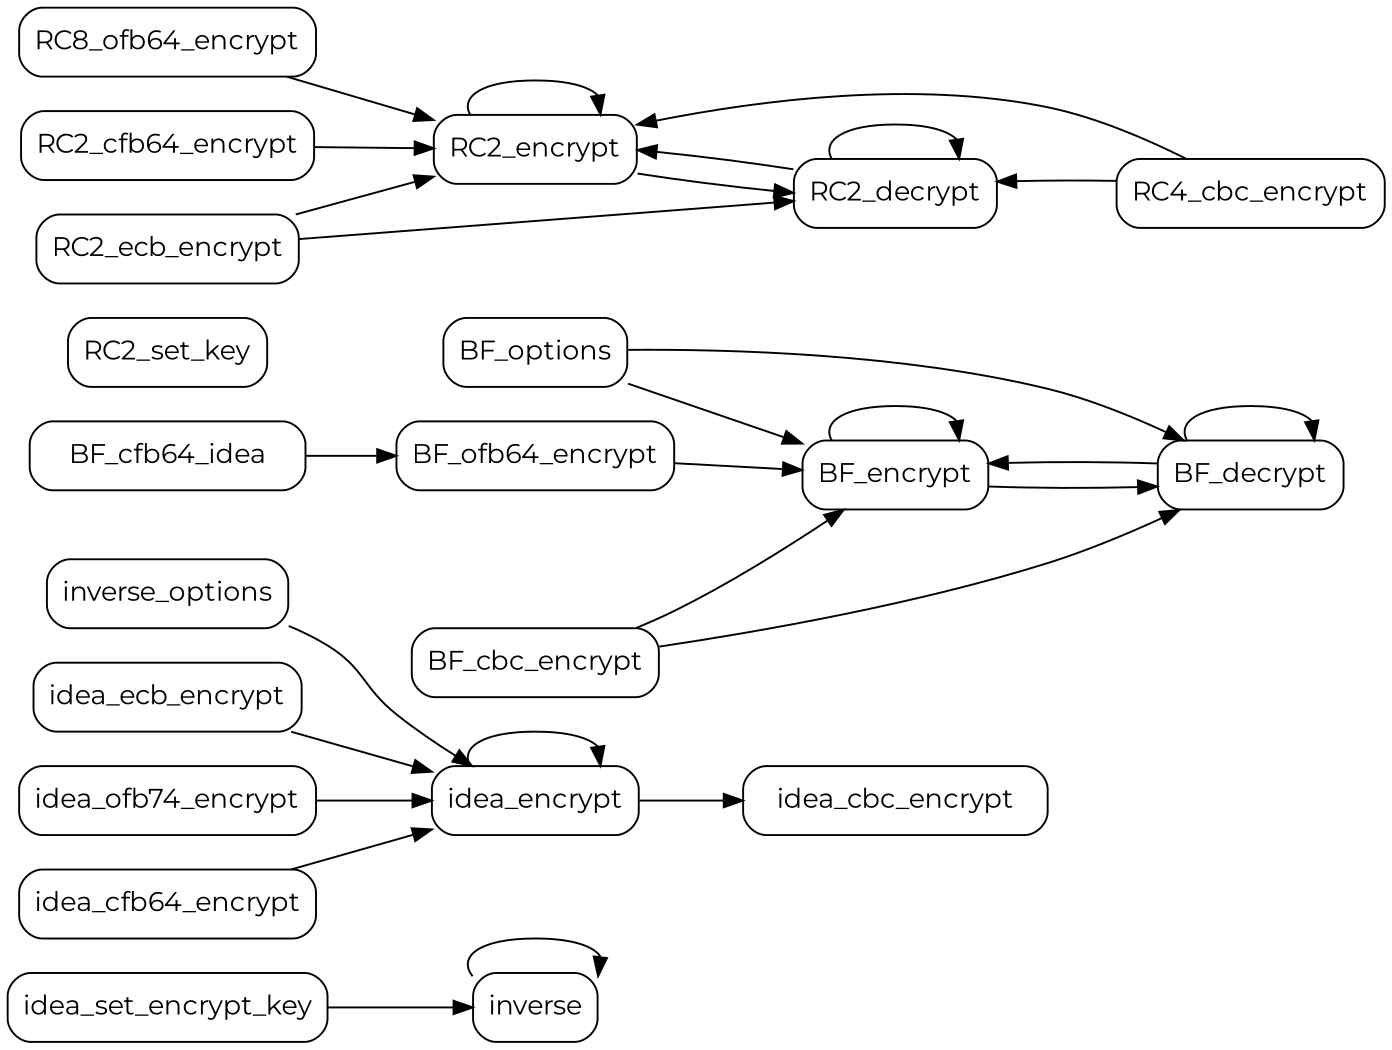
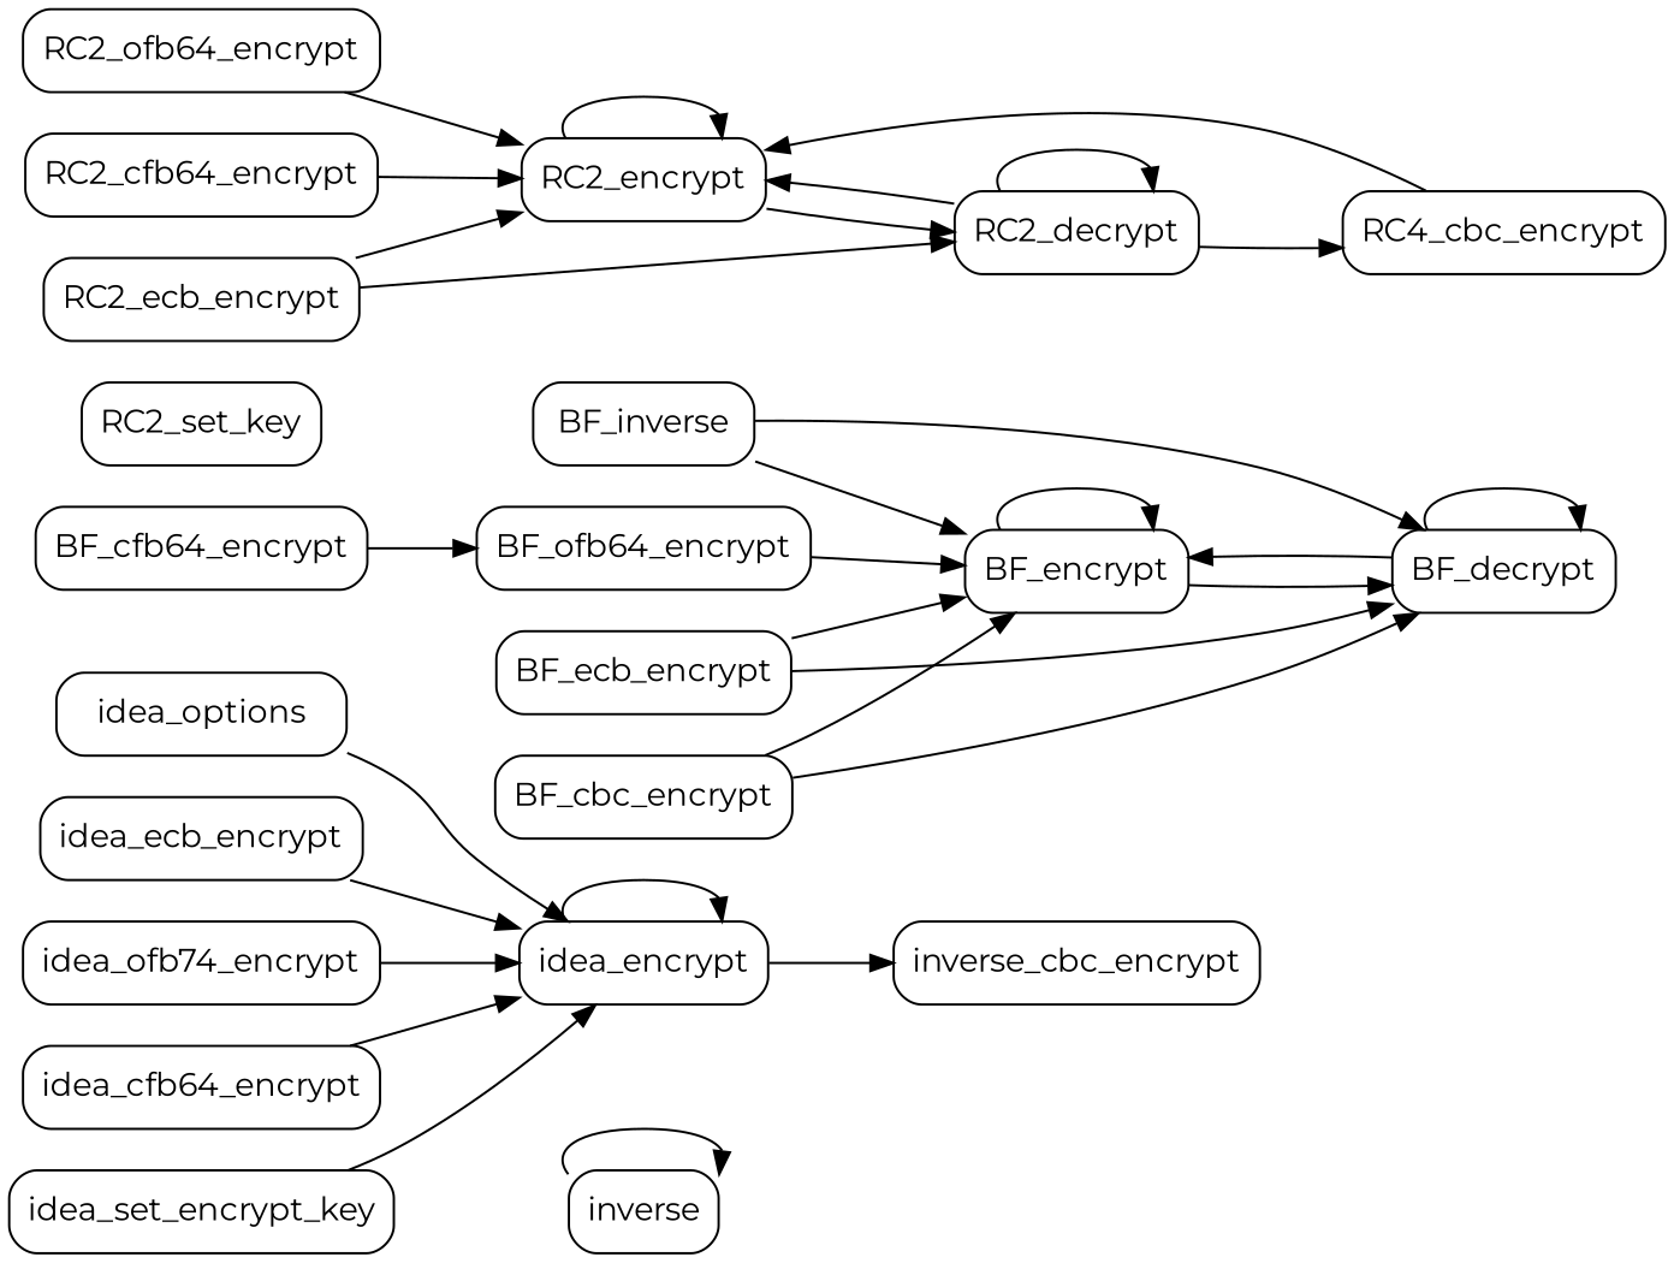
  digraph {
    fontname=Montserrat
    rankdir=LR
    node [fontname=Montserrat shape=box style=rounded]
    edge [fontname=Montserrat]
-   idea_options [label=inverse_options]
+   idea_options
    idea_encrypt
-   idea_cbc_encrypt
+   idea_cbc_encrypt [label=inverse_cbc_encrypt]
    idea_ecb_encrypt
    n5 [label=idea_ofb74_encrypt]
    idea_cfb64_encrypt
    idea_set_encrypt_key
    inverse
-   BF_cfb64_encrypt [label=BF_cfb64_idea]
+   BF_cfb64_encrypt
    BF_ofb64_encrypt
    BF_encrypt
    BF_decrypt
-   BF_options
+   BF_options [label=BF_inverse]
+   BF_ecb_encrypt
    BF_cbc_encrypt
    RC2_set_key
-   RC2_ofb64_encrypt [label=RC8_ofb64_encrypt]
+   RC2_ofb64_encrypt
    RC2_encrypt
    RC2_decrypt
    RC2_cfb64_encrypt
    RC2_ecb_encrypt
    n22 [label=RC4_cbc_encrypt]
    idea_options -> idea_encrypt
    idea_encrypt -> idea_encrypt
    idea_encrypt -> idea_cbc_encrypt
    idea_ecb_encrypt -> idea_encrypt
    n5 -> idea_encrypt
    idea_cfb64_encrypt -> idea_encrypt
-   idea_set_encrypt_key -> inverse
+   idea_set_encrypt_key -> idea_encrypt
    inverse -> inverse
    BF_cfb64_encrypt -> BF_ofb64_encrypt
    BF_ofb64_encrypt -> BF_encrypt
    BF_encrypt -> BF_encrypt
    BF_encrypt -> BF_decrypt
    BF_decrypt -> BF_encrypt
    BF_decrypt -> BF_decrypt
    BF_options -> BF_encrypt
    BF_options -> BF_decrypt
+   BF_ecb_encrypt -> BF_encrypt
+   BF_ecb_encrypt -> BF_decrypt
    BF_cbc_encrypt -> BF_encrypt
    BF_cbc_encrypt -> BF_decrypt
    RC2_ofb64_encrypt -> RC2_encrypt
    RC2_encrypt -> RC2_encrypt
    RC2_encrypt -> RC2_decrypt
    RC2_decrypt -> RC2_encrypt
    RC2_decrypt -> RC2_decrypt
    RC2_cfb64_encrypt -> RC2_encrypt
    RC2_ecb_encrypt -> RC2_encrypt
    RC2_ecb_encrypt -> RC2_decrypt
    n22 -> RC2_encrypt
-   n22 -> RC2_decrypt
+   RC2_decrypt -> n22
  }
